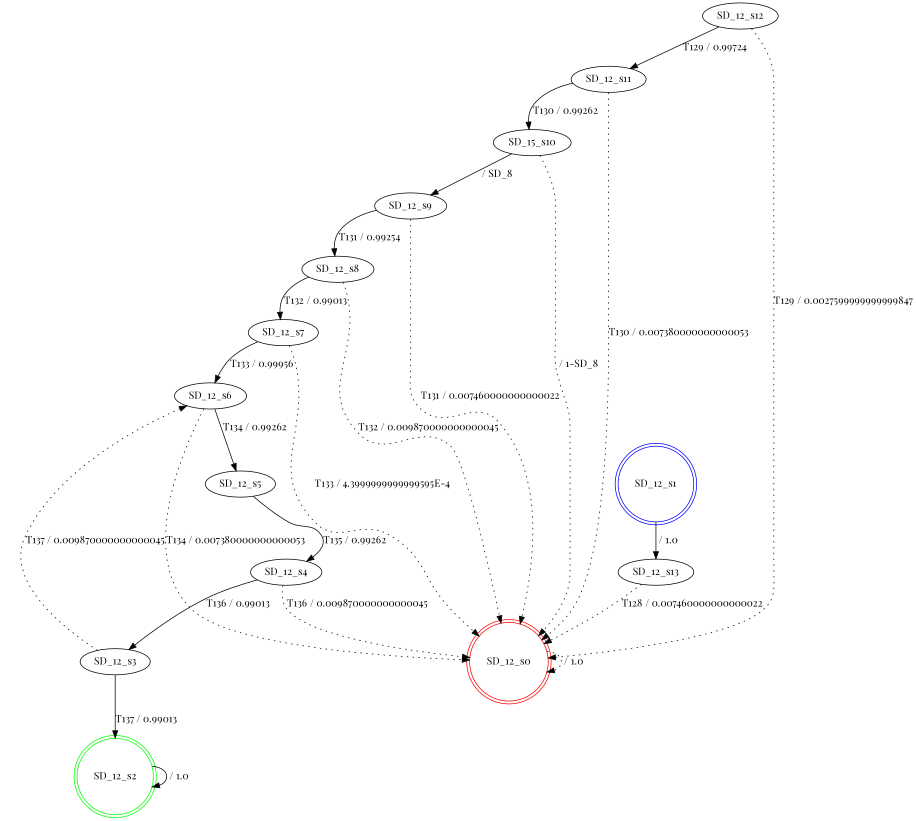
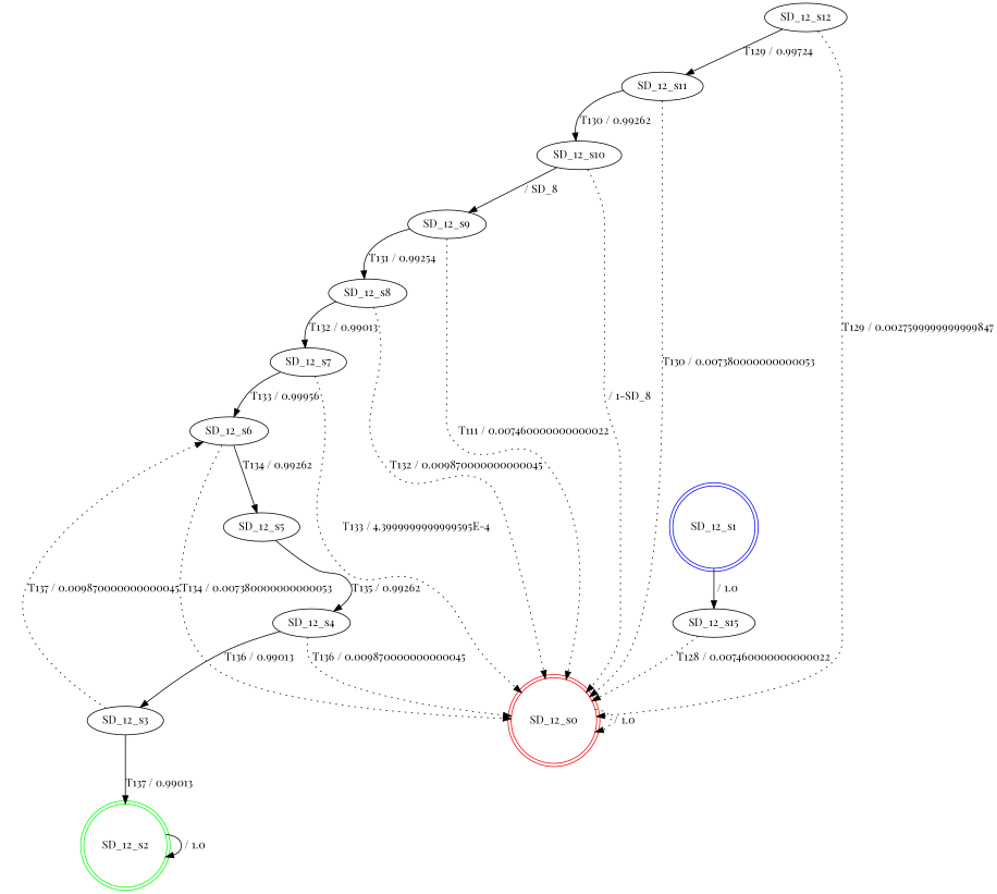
  digraph {
    fontname="Playfair Display"
    node [fontname="Playfair Display"]
    edge [fontname="Playfair Display"]
    n1 [color=red label=SD_12_s0 shape=doublecircle]
    n2 [color=blue label=SD_12_s1 shape=doublecircle]
-   n3 [label=SD_12_s13]
+   n3 [label=SD_12_s15]
    n4 [color=green label=SD_12_s2 shape=doublecircle]
    n5 [label=SD_12_s3]
    n6 [label=SD_12_s6]
    n7 [label=SD_12_s4]
    n8 [label=SD_12_s5]
    n9 [label=SD_12_s7]
    n10 [label=SD_12_s8]
    n11 [label=SD_12_s9]
-   n12 [label=SD_15_s10]
+   n12 [label=SD_12_s10]
    n13 [label=SD_12_s11]
    n14 [label=SD_12_s12]
    n1 -> n1 [label=" / 1.0" style=dotted]
    n2 -> n3 [label=" / 1.0"]
    n3 -> n1 [label="T128 / 0.007460000000000022" style=dotted]
    n4 -> n4 [label=" / 1.0"]
    n5 -> n4 [label="T137 / 0.99013"]
    n5 -> n6 [label="T137 / 0.009870000000000045" style=dotted]
    n6 -> n1 [label="T134 / 0.007380000000000053" style=dotted]
    n6 -> n8 [label="T134 / 0.99262"]
    n7 -> n1 [label="T136 / 0.009870000000000045" style=dotted]
    n7 -> n5 [label="T136 / 0.99013"]
    n8 -> n7 [label="T135 / 0.99262"]
    n9 -> n1 [label="T133 / 4.3999999999999595E-4" style=dotted]
    n9 -> n6 [label="T133 / 0.99956"]
    n10 -> n1 [label="T132 / 0.009870000000000045" style=dotted]
    n10 -> n9 [label="T132 / 0.99013"]
-   n11 -> n1 [label="T131 / 0.007460000000000022" style=dotted]
+   n11 -> n1 [label="T111 / 0.007460000000000022" style=dotted]
    n11 -> n10 [label="T131 / 0.99254"]
    n12 -> n1 [label=" / 1-SD_8" style=dotted]
    n12 -> n11 [label=" / SD_8"]
    n13 -> n1 [label="T130 / 0.007380000000000053" style=dotted]
    n13 -> n12 [label="T130 / 0.99262"]
    n14 -> n1 [label="T129 / 0.0027599999999999847" style=dotted]
    n14 -> n13 [label="T129 / 0.99724"]
  }
